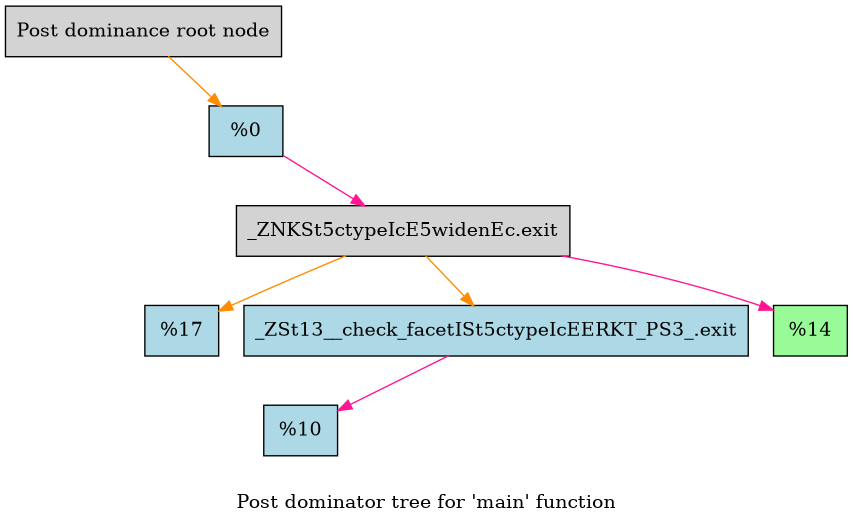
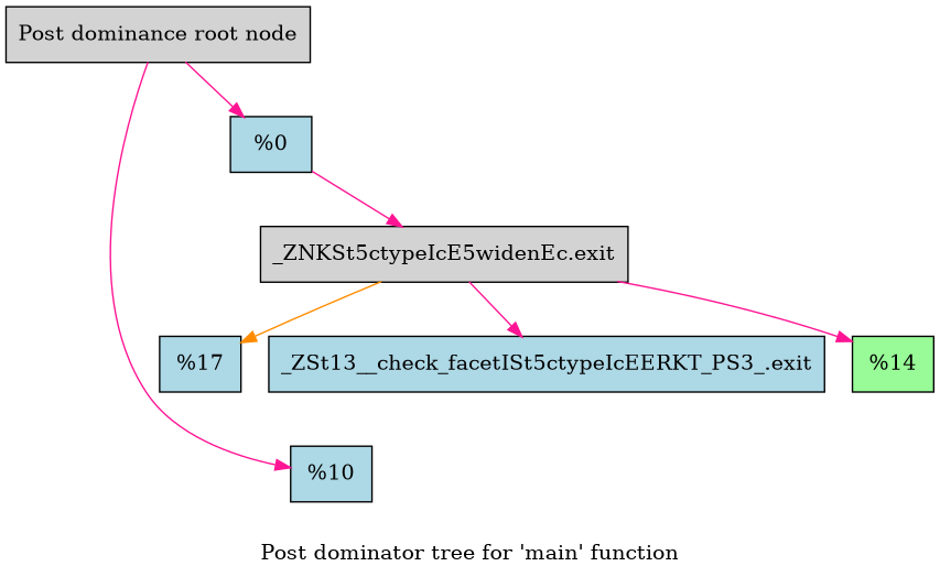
  digraph {
    label="Post dominator tree for 'main' function"
    node [fillcolor=lightblue shape=record style=filled]
    edge [color=deeppink]
    n1 [fillcolor=lightgrey label="{Post dominance root node}"]
    n2 [label="{%10}"]
    n3 [label="{%0}"]
    n4 [fillcolor=lightgrey label="{_ZNKSt5ctypeIcE5widenEc.exit}"]
    n5 [label="{%17}"]
    n6 [label="{_ZSt13__check_facetISt5ctypeIcEERKT_PS3_.exit}"]
    n7 [fillcolor=palegreen label="{%14}"]
-   n6 -> n2
-   n1 -> n3 [color=darkorange]
+   n1 -> n2
+   n1 -> n3
    n3 -> n4
    n4 -> n5 [color=darkorange]
-   n4 -> n6 [color=darkorange]
+   n4 -> n6
    n4 -> n7
  }
